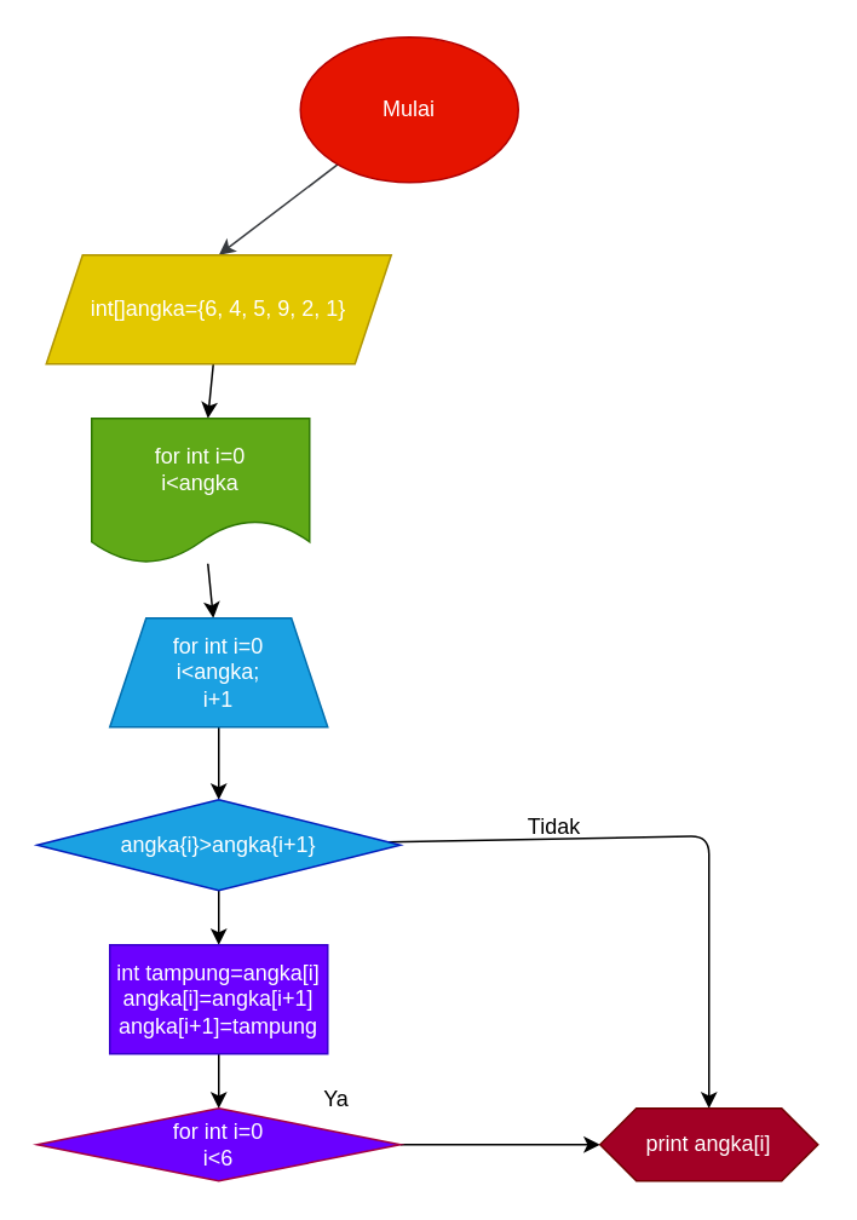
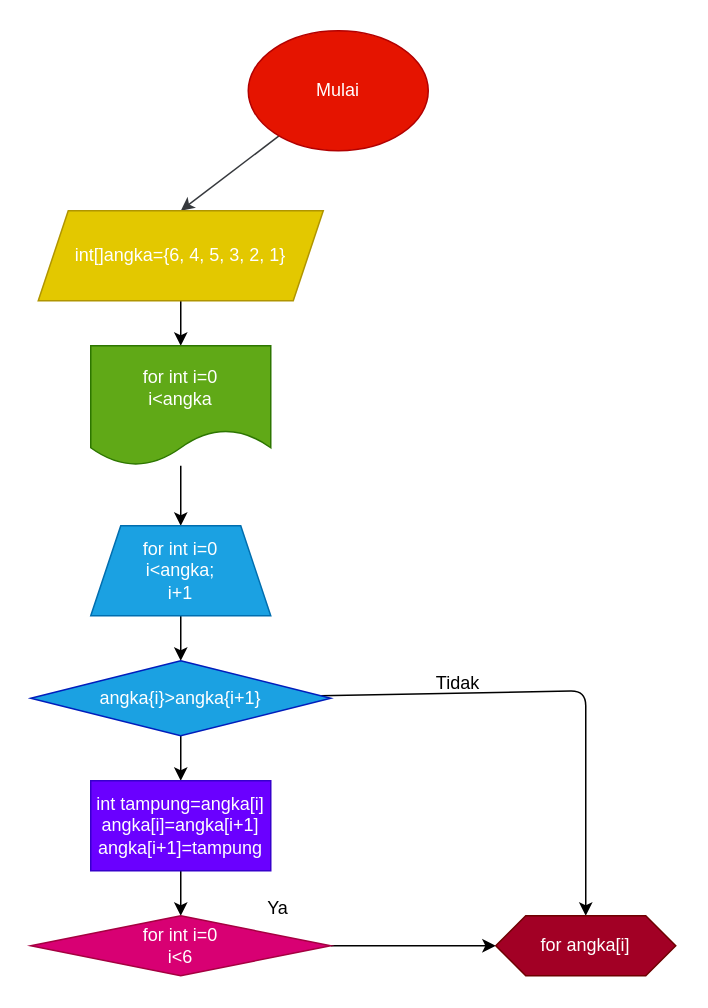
  <mxCell id="0" />
  <mxCell id="1" parent="0" />
  <mxCell id="2" value="" style="edgeStyle=none;html=1;fillColor=#eeeeee;strokeColor=#36393d;labelBackgroundColor=#f6f0ff;labelBorderColor=default;" parent="1" source="3" edge="1"><mxGeometry relative="1" as="geometry"><mxPoint x="120" y="140" as="targetPoint" /></mxGeometry></mxCell>
  <mxCell id="3" value="Mulai" style="ellipse;whiteSpace=wrap;html=1;fillColor=#e51400;fontColor=#FFFFFF;strokeColor=#B20000;" parent="1" vertex="1"><mxGeometry x="165" y="20" width="120" height="80" as="geometry" /></mxCell>
  <mxCell id="4" value="" style="edgeStyle=none;html=1;labelBackgroundColor=#FFFFFF;labelBorderColor=#FFFFFF;fontColor=#FFFFFF;" parent="1" source="5" target="7" edge="1"><mxGeometry relative="1" as="geometry" /></mxCell>
- <mxCell id="5" value="int[]angka={6, 4, 5, 9, 2, 1}" style="shape=parallelogram;perimeter=parallelogramPerimeter;whiteSpace=wrap;html=1;fixedSize=1;fillColor=#e3c800;fontColor=#FFFFFF;strokeColor=#B09500;" parent="1" vertex="1"><mxGeometry x="25" y="140" width="190" height="60" as="geometry" /></mxCell>
+ <mxCell id="5" value="int[]angka={6, 4, 5, 3, 2, 1}" style="shape=parallelogram;perimeter=parallelogramPerimeter;whiteSpace=wrap;html=1;fixedSize=1;fillColor=#e3c800;fontColor=#FFFFFF;strokeColor=#B09500;" parent="1" vertex="1"><mxGeometry x="25" y="140" width="190" height="60" as="geometry" /></mxCell>
  <mxCell id="6" value="" style="edgeStyle=none;html=1;labelBackgroundColor=#f5f2f8;" parent="1" source="7" target="9" edge="1"><mxGeometry relative="1" as="geometry" /></mxCell>
- <mxCell id="7" value="for int i=0&lt;br&gt;i&amp;lt;angka" style="shape=document;whiteSpace=wrap;html=1;boundedLbl=1;fillColor=#60a917;strokeColor=#2D7600;fontColor=#FFFFFF;" parent="1" vertex="1"><mxGeometry x="50" y="230" width="120" height="80" as="geometry" /></mxCell>
+ <mxCell id="7" value="for int i=0&lt;br&gt;i&amp;lt;angka" style="shape=document;whiteSpace=wrap;html=1;boundedLbl=1;fillColor=#60a917;strokeColor=#2D7600;fontColor=#FFFFFF;" parent="1" vertex="1"><mxGeometry x="60" y="230" width="120" height="80" as="geometry" /></mxCell>
  <mxCell id="8" value="" style="edgeStyle=none;html=1;labelBackgroundColor=#faf7fd;" parent="1" source="9" target="12" edge="1"><mxGeometry relative="1" as="geometry" /></mxCell>
- <mxCell id="9" value="for int i=0&lt;br&gt;i&amp;lt;angka;&lt;br&gt;i+1" style="shape=trapezoid;perimeter=trapezoidPerimeter;whiteSpace=wrap;html=1;fixedSize=1;fillColor=#1ba1e2;fontColor=#FFFFFF;strokeColor=#006EAF;" parent="1" vertex="1"><mxGeometry x="60" y="340" width="120" height="60" as="geometry" /></mxCell>
+ <mxCell id="9" value="for int i=0&lt;br&gt;i&amp;lt;angka;&lt;br&gt;i+1" style="shape=trapezoid;perimeter=trapezoidPerimeter;whiteSpace=wrap;html=1;fixedSize=1;fillColor=#1ba1e2;fontColor=#FFFFFF;strokeColor=#006EAF;" parent="1" vertex="1"><mxGeometry x="60" y="350" width="120" height="60" as="geometry" /></mxCell>
  <mxCell id="10" value="" style="edgeStyle=none;html=1;labelBackgroundColor=#f2eef6;" parent="1" source="12" target="14" edge="1"><mxGeometry relative="1" as="geometry" /></mxCell>
  <mxCell id="11" value="" style="edgeStyle=none;html=1;fillColor=none;labelBackgroundColor=#f2edf7;" parent="1" source="12" edge="1"><mxGeometry relative="1" as="geometry"><mxPoint x="390" y="610" as="targetPoint" /><Array as="points"><mxPoint x="390" y="460" /></Array></mxGeometry></mxCell>
  <mxCell id="12" value="angka{i}&amp;gt;angka{i+1}" style="rhombus;whiteSpace=wrap;html=1;fillColor=#1ba1e2;fontColor=#FFFFFF;strokeColor=#001DBC;" parent="1" vertex="1"><mxGeometry x="20" y="440" width="200" height="50" as="geometry" /></mxCell>
  <mxCell id="13" value="" style="edgeStyle=none;html=1;labelBackgroundColor=#fcfaff;" parent="1" source="14" target="16" edge="1"><mxGeometry relative="1" as="geometry" /></mxCell>
  <mxCell id="14" value="int tampung=angka[i]&lt;br&gt;angka[i]=angka[i+1]&lt;br&gt;angka[i+1]=tampung" style="whiteSpace=wrap;html=1;fillColor=#6a00ff;fontColor=#FFFFFF;strokeColor=#3700CC;" parent="1" vertex="1"><mxGeometry x="60" y="520" width="120" height="60" as="geometry" /></mxCell>
  <mxCell id="15" value="" style="edgeStyle=none;html=1;fillColor=none;labelBackgroundColor=#FFFFFF;" parent="1" source="16" target="17" edge="1"><mxGeometry relative="1" as="geometry" /></mxCell>
- <mxCell id="16" value="for int i=0&lt;br&gt;i&amp;lt;6" style="rhombus;whiteSpace=wrap;html=1;fillColor=#6a00ff;fontColor=#FFFFFF;strokeColor=#A50040;" parent="1" vertex="1"><mxGeometry x="20" y="610" width="200" height="40" as="geometry" /></mxCell>
- <mxCell id="17" value="print angka[i]" style="shape=hexagon;perimeter=hexagonPerimeter2;whiteSpace=wrap;html=1;fixedSize=1;fillColor=#a20025;fontColor=#FFFFFF;strokeColor=#6F0000;" parent="1" vertex="1"><mxGeometry x="330" y="610" width="120" height="40" as="geometry" /></mxCell>
+ <mxCell id="16" value="for int i=0&lt;br&gt;i&amp;lt;6" style="rhombus;whiteSpace=wrap;html=1;fillColor=#d80073;fontColor=#FFFFFF;strokeColor=#A50040;" parent="1" vertex="1"><mxGeometry x="20" y="610" width="200" height="40" as="geometry" /></mxCell>
+ <mxCell id="17" value="for angka[i]" style="shape=hexagon;perimeter=hexagonPerimeter2;whiteSpace=wrap;html=1;fixedSize=1;fillColor=#a20025;fontColor=#FFFFFF;strokeColor=#6F0000;" parent="1" vertex="1"><mxGeometry x="330" y="610" width="120" height="40" as="geometry" /></mxCell>
  <mxCell id="18" value="Tidak" style="text;html=1;fillColor=none;align=center;verticalAlign=middle;whiteSpace=wrap;rounded=0;" parent="1" vertex="1"><mxGeometry x="275" y="440" width="60" height="30" as="geometry" /></mxCell>
  <mxCell id="19" value="Ya" style="text;html=1;align=center;verticalAlign=middle;whiteSpace=wrap;rounded=0;glass=0;fillColor=none;shadow=0;" parent="1" vertex="1"><mxGeometry x="155" y="590" width="60" height="30" as="geometry" /></mxCell>
